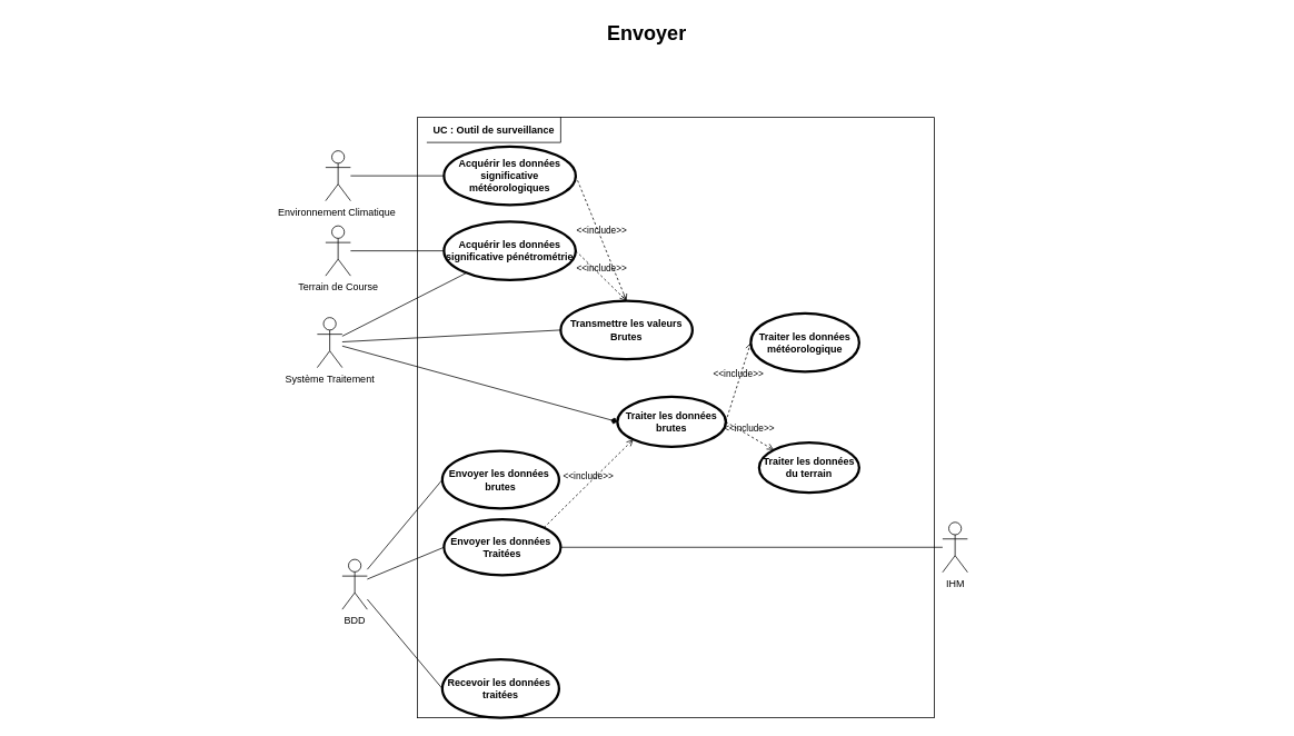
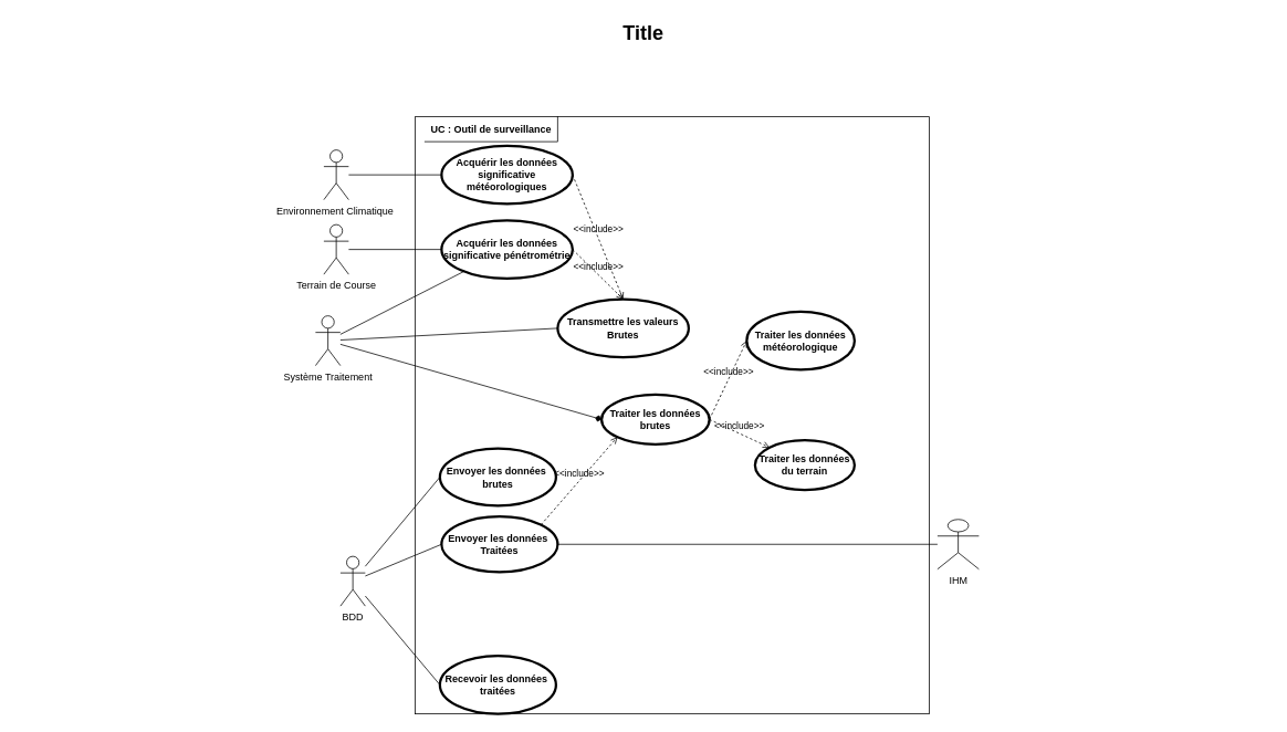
  <mxCell id="0" style=";html=1;" />
  <mxCell id="1" style=";html=1;" parent="0" />
- <mxCell id="2" value="Envoyer" style="text;strokeColor=none;fillColor=none;html=1;fontSize=24;fontStyle=1;verticalAlign=middle;align=center;" parent="1" vertex="1"><mxGeometry x="20" y="20" width="1510" height="40" as="geometry" /></mxCell>
+ <mxCell id="2" value="Title" style="text;strokeColor=none;fillColor=none;html=1;fontSize=24;fontStyle=1;verticalAlign=middle;align=center;" parent="1" vertex="1"><mxGeometry x="20" y="20" width="1510" height="40" as="geometry" /></mxCell>
  <mxCell id="3" value="" style="rounded=0;whiteSpace=wrap;html=1;" vertex="1" parent="1"><mxGeometry x="500" y="140" width="620" height="720" as="geometry" /></mxCell>
  <mxCell id="4" value="&lt;b&gt;UC : Outil de surveillance&lt;/b&gt;" style="shape=partialRectangle;whiteSpace=wrap;html=1;top=0;left=0;fillColor=none;" vertex="1" parent="1"><mxGeometry x="512" y="140" width="160" height="30" as="geometry" /></mxCell>
  <mxCell id="5" value="Envoyer les données&amp;nbsp; brutes" style="shape=ellipse;html=1;strokeWidth=3;fontStyle=1;whiteSpace=wrap;align=center;perimeter=ellipsePerimeter;" vertex="1" parent="1"><mxGeometry x="530" y="540" width="140" height="69" as="geometry" /></mxCell>
  <mxCell id="6" value="" style="edgeStyle=none;html=1;endArrow=none;verticalAlign=bottom;rounded=0;entryX=0;entryY=0.5;entryDx=0;entryDy=0;" edge="1" parent="1" source="13" target="5"><mxGeometry width="160" relative="1" as="geometry"><mxPoint x="447" y="244.5" as="sourcePoint" /><mxPoint x="532" y="244.5" as="targetPoint" /></mxGeometry></mxCell>
  <mxCell id="7" value="Traiter les données météorologique" style="shape=ellipse;html=1;strokeWidth=3;fontStyle=1;whiteSpace=wrap;align=center;perimeter=ellipsePerimeter;" vertex="1" parent="1"><mxGeometry x="900" y="375" width="130" height="70" as="geometry" /></mxCell>
- <mxCell id="8" value="Traiter les données brutes" style="shape=ellipse;html=1;strokeWidth=3;fontStyle=1;whiteSpace=wrap;align=center;perimeter=ellipsePerimeter;" vertex="1" parent="1"><mxGeometry x="740" y="475" width="130" height="60" as="geometry" /></mxCell>
+ <mxCell id="8" value="Traiter les données brutes" style="shape=ellipse;html=1;strokeWidth=3;fontStyle=1;whiteSpace=wrap;align=center;perimeter=ellipsePerimeter;" vertex="1" parent="1"><mxGeometry x="725" y="475" width="130" height="60" as="geometry" /></mxCell>
  <mxCell id="9" value="Traiter les données du terrain" style="shape=ellipse;html=1;strokeWidth=3;fontStyle=1;whiteSpace=wrap;align=center;perimeter=ellipsePerimeter;" vertex="1" parent="1"><mxGeometry x="910" y="530" width="120" height="60" as="geometry" /></mxCell>
  <mxCell id="10" value="&amp;lt;&amp;lt;include&amp;gt;&amp;gt;" style="edgeStyle=none;html=1;endArrow=open;verticalAlign=bottom;dashed=1;labelBackgroundColor=none;rounded=0;exitX=1;exitY=0;exitDx=0;exitDy=0;entryX=0;entryY=1;entryDx=0;entryDy=0;" edge="1" parent="1" source="16" target="8"><mxGeometry width="160" relative="1" as="geometry"><mxPoint x="662" y="407.5" as="sourcePoint" /><mxPoint x="862" y="260" as="targetPoint" /></mxGeometry></mxCell>
  <mxCell id="11" value="&amp;lt;&amp;lt;include&amp;gt;&amp;gt;" style="edgeStyle=none;html=1;endArrow=open;verticalAlign=bottom;dashed=1;labelBackgroundColor=none;rounded=0;entryX=0;entryY=0.5;entryDx=0;entryDy=0;exitX=1;exitY=0.5;exitDx=0;exitDy=0;" edge="1" parent="1" source="8" target="7"><mxGeometry width="160" relative="1" as="geometry"><mxPoint x="702" y="260" as="sourcePoint" /><mxPoint x="862" y="260" as="targetPoint" /></mxGeometry></mxCell>
  <mxCell id="12" value="&amp;lt;&amp;lt;include&amp;gt;&amp;gt;" style="edgeStyle=none;html=1;endArrow=open;verticalAlign=bottom;dashed=1;labelBackgroundColor=none;rounded=0;entryX=0;entryY=0;entryDx=0;entryDy=0;exitX=1;exitY=0.5;exitDx=0;exitDy=0;" edge="1" parent="1" source="8" target="9"><mxGeometry width="160" relative="1" as="geometry"><mxPoint x="702" y="260" as="sourcePoint" /><mxPoint x="862" y="260" as="targetPoint" /></mxGeometry></mxCell>
  <mxCell id="13" value="BDD" style="shape=umlActor;verticalLabelPosition=bottom;verticalAlign=top;html=1;outlineConnect=0;" vertex="1" parent="1"><mxGeometry x="410" y="670" width="30" height="60" as="geometry" /></mxCell>
  <mxCell id="14" value="" style="edgeStyle=none;html=1;endArrow=none;verticalAlign=bottom;rounded=0;entryX=0;entryY=0.5;entryDx=0;entryDy=0;" edge="1" parent="1" source="13" target="16"><mxGeometry width="160" relative="1" as="geometry"><mxPoint x="732" y="330" as="sourcePoint" /><mxPoint x="537" y="407.5" as="targetPoint" /></mxGeometry></mxCell>
  <mxCell id="15" value="Recevoir les données&amp;nbsp; traitées" style="shape=ellipse;html=1;strokeWidth=3;fontStyle=1;whiteSpace=wrap;align=center;perimeter=ellipsePerimeter;" vertex="1" parent="1"><mxGeometry x="530" y="790" width="140" height="70" as="geometry" /></mxCell>
  <mxCell id="16" value="Envoyer les données&amp;nbsp; Traitées" style="shape=ellipse;html=1;strokeWidth=3;fontStyle=1;whiteSpace=wrap;align=center;perimeter=ellipsePerimeter;" vertex="1" parent="1"><mxGeometry x="532" y="622" width="140" height="67" as="geometry" /></mxCell>
  <mxCell id="17" value="Acquérir les données significative météorologiques" style="shape=ellipse;html=1;strokeWidth=3;fontStyle=1;whiteSpace=wrap;align=center;perimeter=ellipsePerimeter;" vertex="1" parent="1"><mxGeometry x="532" y="175" width="158" height="70" as="geometry" /></mxCell>
  <mxCell id="18" value="Acquérir les données significative pénétrométrie" style="shape=ellipse;html=1;strokeWidth=3;fontStyle=1;whiteSpace=wrap;align=center;perimeter=ellipsePerimeter;" vertex="1" parent="1"><mxGeometry x="532" y="265" width="158" height="70" as="geometry" /></mxCell>
  <mxCell id="19" value="Environnement Climatique&amp;nbsp;" style="shape=umlActor;verticalLabelPosition=bottom;verticalAlign=top;html=1;outlineConnect=0;" vertex="1" parent="1"><mxGeometry x="390" y="180" width="30" height="60" as="geometry" /></mxCell>
  <mxCell id="20" value="Terrain de Course" style="shape=umlActor;verticalLabelPosition=bottom;verticalAlign=top;html=1;outlineConnect=0;" vertex="1" parent="1"><mxGeometry x="390" y="270" width="30" height="60" as="geometry" /></mxCell>
  <mxCell id="21" value="Transmettre les valeurs Brutes" style="shape=ellipse;html=1;strokeWidth=3;fontStyle=1;whiteSpace=wrap;align=center;perimeter=ellipsePerimeter;" vertex="1" parent="1"><mxGeometry x="672" y="360" width="158" height="70" as="geometry" /></mxCell>
  <mxCell id="22" value="Système Traitement" style="shape=umlActor;verticalLabelPosition=bottom;verticalAlign=top;html=1;outlineConnect=0;" vertex="1" parent="1"><mxGeometry x="380" y="380" width="30" height="60" as="geometry" /></mxCell>
  <mxCell id="23" value="&amp;lt;&amp;lt;include&amp;gt;&amp;gt;" style="edgeStyle=none;html=1;endArrow=open;verticalAlign=bottom;dashed=1;labelBackgroundColor=none;rounded=0;exitX=1;exitY=0.5;exitDx=0;exitDy=0;entryX=0.5;entryY=0;entryDx=0;entryDy=0;" edge="1" parent="1" source="17" target="21"><mxGeometry width="160" relative="1" as="geometry"><mxPoint x="930" y="470" as="sourcePoint" /><mxPoint x="1090" y="470" as="targetPoint" /></mxGeometry></mxCell>
  <mxCell id="24" value="&amp;lt;&amp;lt;include&amp;gt;&amp;gt;" style="edgeStyle=none;html=1;endArrow=open;verticalAlign=bottom;dashed=1;labelBackgroundColor=none;rounded=0;exitX=1;exitY=0.5;exitDx=0;exitDy=0;entryX=0.5;entryY=0;entryDx=0;entryDy=0;" edge="1" parent="1" source="18" target="21"><mxGeometry width="160" relative="1" as="geometry"><mxPoint x="940" y="480" as="sourcePoint" /><mxPoint x="1100" y="480" as="targetPoint" /></mxGeometry></mxCell>
- <mxCell id="25" value="IHM" style="shape=umlActor;verticalLabelPosition=bottom;verticalAlign=top;html=1;outlineConnect=0;" vertex="1" parent="1"><mxGeometry x="1130" y="625.5" width="30" height="60" as="geometry" /></mxCell>
+ <mxCell id="25" value="IHM" style="shape=umlActor;verticalLabelPosition=bottom;verticalAlign=top;html=1;outlineConnect=0;" vertex="1" parent="1"><mxGeometry x="1130" y="625.5" width="50" height="60" as="geometry" /></mxCell>
  <mxCell id="26" value="" style="edgeStyle=none;html=1;endArrow=none;verticalAlign=bottom;rounded=0;exitX=1;exitY=0.5;exitDx=0;exitDy=0;" edge="1" parent="1" source="16" target="25"><mxGeometry width="160" relative="1" as="geometry"><mxPoint x="540" y="580" as="sourcePoint" /><mxPoint x="700" y="580" as="targetPoint" /></mxGeometry></mxCell>
  <mxCell id="27" value="" style="edgeStyle=none;html=1;endArrow=none;verticalAlign=bottom;rounded=0;exitX=0;exitY=0.5;exitDx=0;exitDy=0;" edge="1" parent="1" source="21" target="22"><mxGeometry width="160" relative="1" as="geometry"><mxPoint x="270" y="580" as="sourcePoint" /><mxPoint x="430" y="580" as="targetPoint" /></mxGeometry></mxCell>
  <mxCell id="28" value="" style="edgeStyle=none;html=1;endArrow=diamond;verticalAlign=bottom;rounded=0;entryX=0;entryY=0.5;entryDx=0;entryDy=0;" edge="1" parent="1" source="22" target="8"><mxGeometry width="160" relative="1" as="geometry"><mxPoint x="280" y="590" as="sourcePoint" /><mxPoint x="440" y="590" as="targetPoint" /></mxGeometry></mxCell>
  <mxCell id="29" value="" style="edgeStyle=none;html=1;endArrow=none;verticalAlign=bottom;rounded=0;" edge="1" parent="1" source="22" target="18"><mxGeometry width="160" relative="1" as="geometry"><mxPoint x="290" y="600" as="sourcePoint" /><mxPoint x="450" y="600" as="targetPoint" /></mxGeometry></mxCell>
  <mxCell id="30" value="" style="edgeStyle=none;html=1;endArrow=none;verticalAlign=bottom;rounded=0;entryX=0;entryY=0.5;entryDx=0;entryDy=0;" edge="1" parent="1" source="20" target="18"><mxGeometry width="160" relative="1" as="geometry"><mxPoint x="300" y="610" as="sourcePoint" /><mxPoint x="460" y="610" as="targetPoint" /></mxGeometry></mxCell>
  <mxCell id="31" value="" style="edgeStyle=none;html=1;endArrow=none;verticalAlign=bottom;rounded=0;entryX=0;entryY=0.5;entryDx=0;entryDy=0;" edge="1" parent="1" source="19" target="17"><mxGeometry width="160" relative="1" as="geometry"><mxPoint x="310" y="620" as="sourcePoint" /><mxPoint x="470" y="620" as="targetPoint" /></mxGeometry></mxCell>
  <mxCell id="32" value="" style="edgeStyle=none;html=1;endArrow=none;verticalAlign=bottom;rounded=0;entryX=0;entryY=0.5;entryDx=0;entryDy=0;" edge="1" parent="1" source="13" target="15"><mxGeometry width="160" relative="1" as="geometry"><mxPoint x="320" y="630" as="sourcePoint" /><mxPoint x="480" y="630" as="targetPoint" /></mxGeometry></mxCell>
